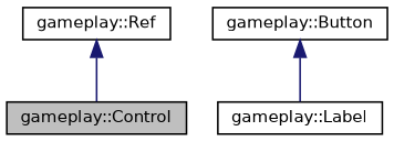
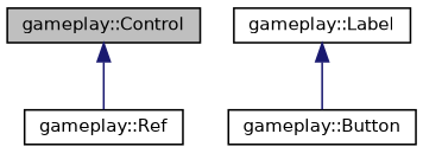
  digraph {
    node [color=black fillcolor=white fontname=Helvetica fontsize=10 shape=record style=filled]
    edge [color=midnightblue dir=back fontname=Helvetica fontsize=10 labelfontname=Helvetica labelfontsize=10 style=solid]
    n1 [fillcolor=grey75 fontcolor=black height=0.2 label="gameplay::Control" width=0.4]
    n2 [height=0.2 label="gameplay::Label" width=0.4]
    n3 [height=0.2 label="gameplay::Button" width=0.4]
    n4 [height=0.2 label="gameplay::Ref" width=0.4]
-   n3 -> n2
-   n4 -> n1
+   n2 -> n3
+   n1 -> n4
  }
